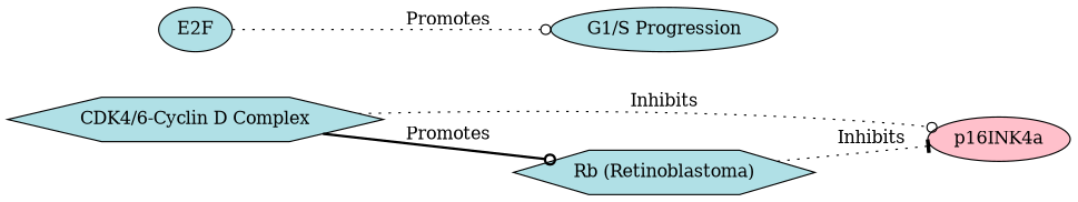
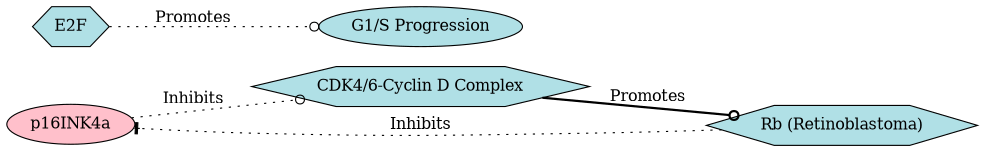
  digraph {
    rankdir=LR
    node [fillcolor="#B0E0E6" shape=hexagon style=filled]
    edge [arrowhead=odot style=dotted]
    n1 [fillcolor="#FFC0CB" label=p16INK4a shape=ellipse]
    n2 [label="CDK4/6-Cyclin D Complex"]
    n3 [label="Rb (Retinoblastoma)"]
-   n4 [label=E2F shape=ellipse]
+   n4 [label=E2F]
    "G1/S Progression" [shape=ellipse]
-   n2 -> n1 [label=Inhibits]
+   n1 -> n2 [label=Inhibits]
    n2 -> n3 [label=Promotes style=bold]
    n3 -> n1 [arrowhead=tee label=Inhibits]
    n4 -> "G1/S Progression" [label=Promotes]
  }
